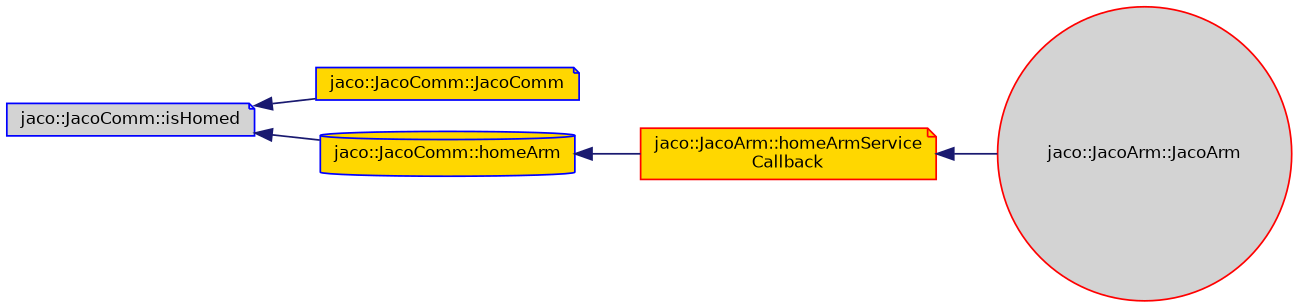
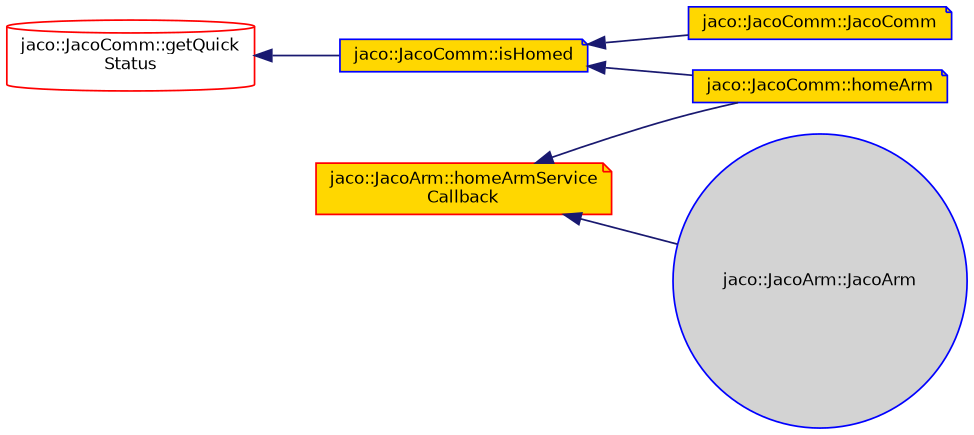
  digraph {
    rankdir=LR
    node [color=red fillcolor=gold fontname=Helvetica fontsize=10 shape=note style=filled]
    edge [color=midnightblue dir=back fontname=Helvetica fontsize=10 labelfontname=Helvetica labelfontsize=10 style=solid]
-   n2 [color=blue fillcolor=lightgrey height=0.2 label="jaco::JacoComm::isHomed" width=0.4]
+   n1 [fillcolor=white fontcolor=black height=0.2 label="jaco::JacoComm::getQuick\lStatus" shape=cylinder width=0.4]
+   n2 [color=blue height=0.2 label="jaco::JacoComm::isHomed" width=0.4]
    n3 [color=blue height=0.2 label="jaco::JacoComm::JacoComm" width=0.4]
-   n4 [color=blue height=0.2 label="jaco::JacoComm::homeArm" shape=cylinder width=0.4]
+   n4 [color=blue height=0.2 label="jaco::JacoComm::homeArm" width=0.4]
    n5 [height=0.2 label="jaco::JacoArm::homeArmService\lCallback" width=0.4]
-   n6 [fillcolor=lightgrey height=0.2 label="jaco::JacoArm::JacoArm" shape=circle width=0.4]
+   n6 [color=blue fillcolor=lightgrey height=0.2 label="jaco::JacoArm::JacoArm" shape=circle width=0.4]
+   n1 -> n2
    n2 -> n3
    n2 -> n4
-   n4 -> n5
+   n5 -> n4
    n5 -> n6
  }
